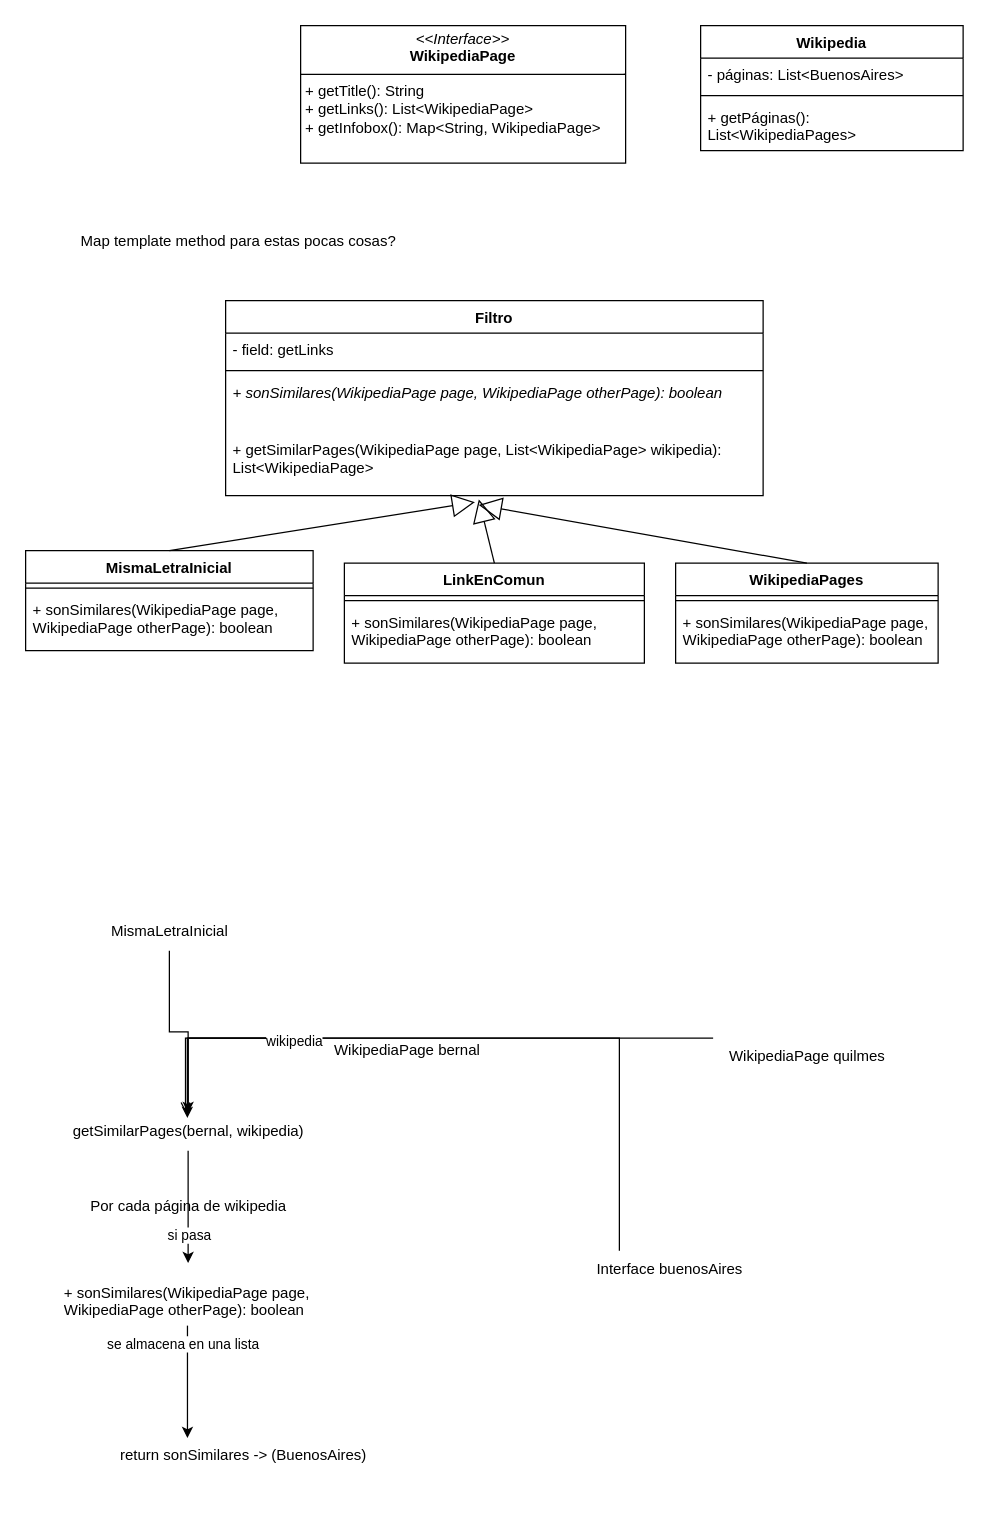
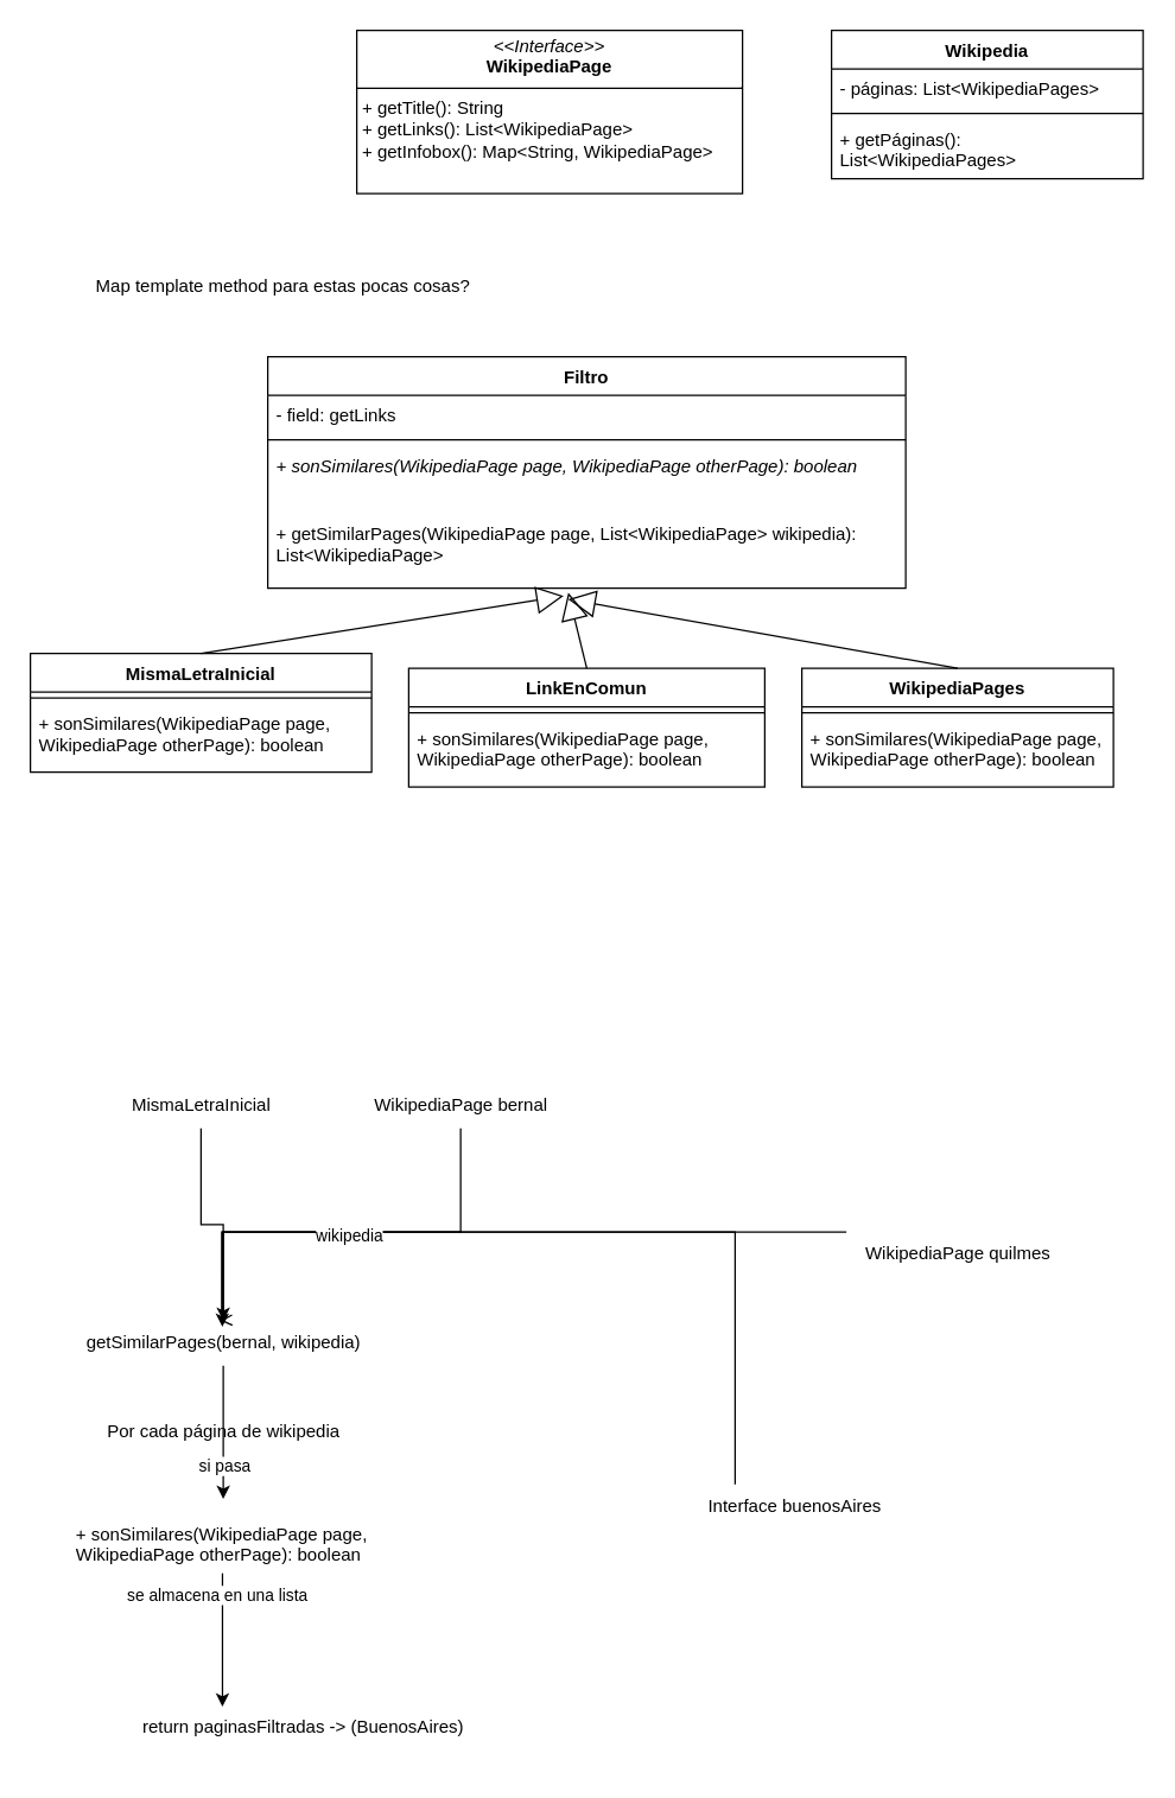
  <mxCell id="0" />
  <mxCell id="1" parent="0" />
  <mxCell id="2" value="WikipediaPages" style="swimlane;fontStyle=1;align=center;verticalAlign=top;childLayout=stackLayout;horizontal=1;startSize=26;horizontalStack=0;resizeParent=1;resizeParentMax=0;resizeLast=0;collapsible=1;marginBottom=0;whiteSpace=wrap;html=1;" vertex="1" parent="1"><mxGeometry x="540" y="450" width="210" height="80" as="geometry" /></mxCell>
  <mxCell id="3" value="" style="line;strokeWidth=1;fillColor=none;align=left;verticalAlign=middle;spacingTop=-1;spacingLeft=3;spacingRight=3;rotatable=0;labelPosition=right;points=[];portConstraint=eastwest;strokeColor=inherit;" vertex="1" parent="2"><mxGeometry y="26" width="210" height="8" as="geometry" /></mxCell>
  <mxCell id="4" value="+ sonSimilares(WikipediaPage page, WikipediaPage otherPage): boolean" style="text;strokeColor=none;fillColor=none;align=left;verticalAlign=top;spacingLeft=4;spacingRight=4;overflow=hidden;rotatable=0;points=[[0,0.5],[1,0.5]];portConstraint=eastwest;whiteSpace=wrap;html=1;" vertex="1" parent="2"><mxGeometry y="34" width="210" height="46" as="geometry" /></mxCell>
  <mxCell id="5" value="MismaLetraInicial" style="swimlane;fontStyle=1;align=center;verticalAlign=top;childLayout=stackLayout;horizontal=1;startSize=26;horizontalStack=0;resizeParent=1;resizeParentMax=0;resizeLast=0;collapsible=1;marginBottom=0;whiteSpace=wrap;html=1;" vertex="1" parent="1"><mxGeometry x="20" y="440" width="230" height="80" as="geometry" /></mxCell>
  <mxCell id="6" value="" style="line;strokeWidth=1;fillColor=none;align=left;verticalAlign=middle;spacingTop=-1;spacingLeft=3;spacingRight=3;rotatable=0;labelPosition=right;points=[];portConstraint=eastwest;strokeColor=inherit;" vertex="1" parent="5"><mxGeometry y="26" width="230" height="8" as="geometry" /></mxCell>
  <mxCell id="7" value="+ sonSimilares(WikipediaPage page, WikipediaPage otherPage): boolean" style="text;strokeColor=none;fillColor=none;align=left;verticalAlign=top;spacingLeft=4;spacingRight=4;overflow=hidden;rotatable=0;points=[[0,0.5],[1,0.5]];portConstraint=eastwest;whiteSpace=wrap;html=1;" vertex="1" parent="5"><mxGeometry y="34" width="230" height="46" as="geometry" /></mxCell>
  <mxCell id="8" value="Wikipedia" style="swimlane;fontStyle=1;align=center;verticalAlign=top;childLayout=stackLayout;horizontal=1;startSize=26;horizontalStack=0;resizeParent=1;resizeParentMax=0;resizeLast=0;collapsible=1;marginBottom=0;whiteSpace=wrap;html=1;" vertex="1" parent="1"><mxGeometry x="560" y="20" width="210" height="100" as="geometry" /></mxCell>
- <mxCell id="9" value="- páginas: List&amp;lt;BuenosAires&amp;gt;" style="text;strokeColor=none;fillColor=none;align=left;verticalAlign=top;spacingLeft=4;spacingRight=4;overflow=hidden;rotatable=0;points=[[0,0.5],[1,0.5]];portConstraint=eastwest;whiteSpace=wrap;html=1;" vertex="1" parent="8"><mxGeometry y="26" width="210" height="26" as="geometry" /></mxCell>
+ <mxCell id="9" value="- páginas: List&amp;lt;WikipediaPages&amp;gt;" style="text;strokeColor=none;fillColor=none;align=left;verticalAlign=top;spacingLeft=4;spacingRight=4;overflow=hidden;rotatable=0;points=[[0,0.5],[1,0.5]];portConstraint=eastwest;whiteSpace=wrap;html=1;" vertex="1" parent="8"><mxGeometry y="26" width="210" height="26" as="geometry" /></mxCell>
  <mxCell id="10" value="" style="line;strokeWidth=1;fillColor=none;align=left;verticalAlign=middle;spacingTop=-1;spacingLeft=3;spacingRight=3;rotatable=0;labelPosition=right;points=[];portConstraint=eastwest;strokeColor=inherit;" vertex="1" parent="8"><mxGeometry y="52" width="210" height="8" as="geometry" /></mxCell>
  <mxCell id="11" value="+ getPáginas(): List&amp;lt;WikipediaPages&amp;gt;" style="text;strokeColor=none;fillColor=none;align=left;verticalAlign=top;spacingLeft=4;spacingRight=4;overflow=hidden;rotatable=0;points=[[0,0.5],[1,0.5]];portConstraint=eastwest;whiteSpace=wrap;html=1;" vertex="1" parent="8"><mxGeometry y="60" width="210" height="40" as="geometry" /></mxCell>
  <mxCell id="12" value="Filtro" style="swimlane;fontStyle=1;align=center;verticalAlign=top;childLayout=stackLayout;horizontal=1;startSize=26;horizontalStack=0;resizeParent=1;resizeParentMax=0;resizeLast=0;collapsible=1;marginBottom=0;whiteSpace=wrap;html=1;" vertex="1" parent="1"><mxGeometry x="180" y="240" width="430" height="156" as="geometry" /></mxCell>
  <mxCell id="13" value="- field: getLinks" style="text;strokeColor=none;fillColor=none;align=left;verticalAlign=top;spacingLeft=4;spacingRight=4;overflow=hidden;rotatable=0;points=[[0,0.5],[1,0.5]];portConstraint=eastwest;whiteSpace=wrap;html=1;" vertex="1" parent="12"><mxGeometry y="26" width="430" height="26" as="geometry" /></mxCell>
  <mxCell id="14" value="" style="line;strokeWidth=1;fillColor=none;align=left;verticalAlign=middle;spacingTop=-1;spacingLeft=3;spacingRight=3;rotatable=0;labelPosition=right;points=[];portConstraint=eastwest;strokeColor=inherit;" vertex="1" parent="12"><mxGeometry y="52" width="430" height="8" as="geometry" /></mxCell>
  <mxCell id="15" value="+&amp;nbsp;&lt;span style=&quot;&quot;&gt;sonSimilares&lt;/span&gt;(WikipediaPage page, WikipediaPage otherPage): boolean" style="text;strokeColor=none;fillColor=none;align=left;verticalAlign=top;spacingLeft=4;spacingRight=4;overflow=hidden;rotatable=0;points=[[0,0.5],[1,0.5]];portConstraint=eastwest;whiteSpace=wrap;html=1;fontStyle=2" vertex="1" parent="12"><mxGeometry y="60" width="430" height="46" as="geometry" /></mxCell>
  <mxCell id="16" value="+ getSimilarPages(WikipediaPage page, List&amp;lt;WikipediaPage&amp;gt; wikipedia): List&amp;lt;WikipediaPage&amp;gt;" style="text;strokeColor=none;fillColor=none;align=left;verticalAlign=top;spacingLeft=4;spacingRight=4;overflow=hidden;rotatable=0;points=[[0,0.5],[1,0.5]];portConstraint=eastwest;whiteSpace=wrap;html=1;" vertex="1" parent="12"><mxGeometry y="106" width="430" height="50" as="geometry" /></mxCell>
  <mxCell id="17" value="&lt;p style=&quot;margin:0px;margin-top:4px;text-align:center;&quot;&gt;&lt;i&gt;&amp;lt;&amp;lt;Interface&amp;gt;&amp;gt;&lt;/i&gt;&lt;br&gt;&lt;b&gt;WikipediaPage&lt;/b&gt;&lt;/p&gt;&lt;hr size=&quot;1&quot; style=&quot;border-style:solid;&quot;&gt;&lt;p style=&quot;margin:0px;margin-left:4px;&quot;&gt;&lt;/p&gt;&lt;p style=&quot;margin:0px;margin-left:4px;&quot;&gt;+ getTitle(): String&lt;br&gt;+ getLinks(): List&amp;lt;WikipediaPage&amp;gt;&lt;/p&gt;&lt;p style=&quot;margin:0px;margin-left:4px;&quot;&gt;+ getInfobox(): Map&amp;lt;String, WikipediaPage&amp;gt;&lt;br&gt;&lt;/p&gt;" style="verticalAlign=top;align=left;overflow=fill;html=1;whiteSpace=wrap;" vertex="1" parent="1"><mxGeometry x="240" y="20" width="260" height="110" as="geometry" /></mxCell>
  <mxCell id="18" value="LinkEnComun" style="swimlane;fontStyle=1;align=center;verticalAlign=top;childLayout=stackLayout;horizontal=1;startSize=26;horizontalStack=0;resizeParent=1;resizeParentMax=0;resizeLast=0;collapsible=1;marginBottom=0;whiteSpace=wrap;html=1;" vertex="1" parent="1"><mxGeometry x="275" y="450" width="240" height="80" as="geometry" /></mxCell>
  <mxCell id="19" value="" style="line;strokeWidth=1;fillColor=none;align=left;verticalAlign=middle;spacingTop=-1;spacingLeft=3;spacingRight=3;rotatable=0;labelPosition=right;points=[];portConstraint=eastwest;strokeColor=inherit;" vertex="1" parent="18"><mxGeometry y="26" width="240" height="8" as="geometry" /></mxCell>
  <mxCell id="20" value="+ sonSimilares(WikipediaPage page, WikipediaPage otherPage): boolean" style="text;strokeColor=none;fillColor=none;align=left;verticalAlign=top;spacingLeft=4;spacingRight=4;overflow=hidden;rotatable=0;points=[[0,0.5],[1,0.5]];portConstraint=eastwest;whiteSpace=wrap;html=1;" vertex="1" parent="18"><mxGeometry y="34" width="240" height="46" as="geometry" /></mxCell>
  <mxCell id="21" value="" style="endArrow=block;endSize=16;endFill=0;html=1;rounded=0;exitX=0.5;exitY=0;exitDx=0;exitDy=0;entryX=0.464;entryY=1.104;entryDx=0;entryDy=0;entryPerimeter=0;" edge="1" parent="1" source="5" target="16"><mxGeometry width="160" relative="1" as="geometry"><mxPoint x="330" y="370" as="sourcePoint" /><mxPoint x="490" y="370" as="targetPoint" /></mxGeometry></mxCell>
  <mxCell id="22" value="" style="endArrow=block;endSize=16;endFill=0;html=1;rounded=0;exitX=0.5;exitY=0;exitDx=0;exitDy=0;entryX=0.471;entryY=1.06;entryDx=0;entryDy=0;entryPerimeter=0;" edge="1" parent="1" source="18" target="16"><mxGeometry width="160" relative="1" as="geometry"><mxPoint x="120" y="450" as="sourcePoint" /><mxPoint x="390" y="360" as="targetPoint" /></mxGeometry></mxCell>
  <mxCell id="23" value="" style="endArrow=block;endSize=16;endFill=0;html=1;rounded=0;exitX=0.5;exitY=0;exitDx=0;exitDy=0;entryX=0.471;entryY=1.149;entryDx=0;entryDy=0;entryPerimeter=0;" edge="1" parent="1" source="2" target="16"><mxGeometry width="160" relative="1" as="geometry"><mxPoint x="520" y="440" as="sourcePoint" /><mxPoint x="520" y="340" as="targetPoint" /></mxGeometry></mxCell>
  <mxCell id="24" value="Map template method para estas pocas cosas?" style="text;html=1;align=center;verticalAlign=middle;resizable=0;points=[];autosize=1;strokeColor=none;fillColor=none;" vertex="1" parent="1"><mxGeometry x="50" y="178" width="280" height="30" as="geometry" /></mxCell>
  <mxCell id="25" style="edgeStyle=orthogonalEdgeStyle;rounded=0;orthogonalLoop=1;jettySize=auto;html=1;" edge="1" parent="1" source="26" target="30"><mxGeometry relative="1" as="geometry" /></mxCell>
  <mxCell id="26" value="MismaLetraInicial" style="text;html=1;align=center;verticalAlign=middle;resizable=0;points=[];autosize=1;strokeColor=none;fillColor=none;" vertex="1" parent="1"><mxGeometry x="75" y="730" width="120" height="30" as="geometry" /></mxCell>
- <mxCell id="27" value="WikipediaPage bernal" style="text;html=1;align=center;verticalAlign=middle;resizable=0;points=[];autosize=1;strokeColor=none;fillColor=none;" vertex="1" parent="1"><mxGeometry x="255" y="825" width="140" height="30" as="geometry" /></mxCell>
+ <mxCell id="27" value="WikipediaPage bernal" style="text;html=1;align=center;verticalAlign=middle;resizable=0;points=[];autosize=1;strokeColor=none;fillColor=none;" vertex="1" parent="1"><mxGeometry x="240" y="730" width="140" height="30" as="geometry" /></mxCell>
  <mxCell id="28" style="edgeStyle=orthogonalEdgeStyle;rounded=0;orthogonalLoop=1;jettySize=auto;html=1;" edge="1" parent="1" source="30"><mxGeometry relative="1" as="geometry"><mxPoint x="150" y="1010" as="targetPoint" /></mxGeometry></mxCell>
  <mxCell id="29" value="si pasa" style="edgeLabel;html=1;align=center;verticalAlign=middle;resizable=0;points=[];" vertex="1" connectable="0" parent="28"><mxGeometry x="0.503" relative="1" as="geometry"><mxPoint as="offset" /></mxGeometry></mxCell>
  <mxCell id="30" value="getSimilarPages(bernal, wikipedia)" style="text;html=1;align=center;verticalAlign=middle;resizable=0;points=[];autosize=1;strokeColor=none;fillColor=none;" vertex="1" parent="1"><mxGeometry x="45" y="890" width="210" height="30" as="geometry" /></mxCell>
  <mxCell id="31" style="edgeStyle=orthogonalEdgeStyle;rounded=0;orthogonalLoop=1;jettySize=auto;html=1;entryX=0.49;entryY=-0.012;entryDx=0;entryDy=0;entryPerimeter=0;endArrow=open;" edge="1" parent="1" source="27" target="30"><mxGeometry relative="1" as="geometry"><Array as="points"><mxPoint x="310" y="830" /><mxPoint x="149" y="830" /></Array></mxGeometry></mxCell>
  <mxCell id="32" style="edgeStyle=orthogonalEdgeStyle;rounded=0;orthogonalLoop=1;jettySize=auto;html=1;endArrow=none;" edge="1" parent="1" source="33" target="30"><mxGeometry relative="1" as="geometry"><Array as="points"><mxPoint x="474" y="830" /><mxPoint x="150" y="830" /></Array></mxGeometry></mxCell>
  <mxCell id="33" value="WikipediaPage quilmes" style="text;html=1;align=center;verticalAlign=middle;resizable=0;points=[];autosize=1;strokeColor=none;fillColor=none;" vertex="1" parent="1"><mxGeometry x="570" y="830" width="150" height="30" as="geometry" /></mxCell>
  <mxCell id="34" value="Interface buenosAires" style="text;html=1;align=center;verticalAlign=middle;resizable=0;points=[];autosize=1;strokeColor=none;fillColor=none;" vertex="1" parent="1"><mxGeometry x="450" y="1000" width="170" height="30" as="geometry" /></mxCell>
  <mxCell id="35" style="edgeStyle=orthogonalEdgeStyle;rounded=0;orthogonalLoop=1;jettySize=auto;html=1;entryX=0.497;entryY=0.128;entryDx=0;entryDy=0;entryPerimeter=0;" edge="1" parent="1" source="34" target="30"><mxGeometry relative="1" as="geometry"><Array as="points"><mxPoint x="495" y="830" /><mxPoint x="150" y="830" /></Array></mxGeometry></mxCell>
  <mxCell id="36" value="wikipedia" style="edgeLabel;html=1;align=center;verticalAlign=middle;resizable=0;points=[];" vertex="1" connectable="0" parent="35"><mxGeometry x="0.488" y="2" relative="1" as="geometry"><mxPoint as="offset" /></mxGeometry></mxCell>
  <mxCell id="37" value="+ sonSimilares(WikipediaPage page, WikipediaPage otherPage): boolean" style="text;strokeColor=none;fillColor=none;align=left;verticalAlign=top;spacingLeft=4;spacingRight=4;overflow=hidden;rotatable=0;points=[[0,0.5],[1,0.5]];portConstraint=eastwest;whiteSpace=wrap;html=1;" vertex="1" parent="1"><mxGeometry x="45" y="1020" width="230" height="40" as="geometry" /></mxCell>
  <mxCell id="38" value="Por cada página de wikipedia" style="text;html=1;align=center;verticalAlign=middle;resizable=0;points=[];autosize=1;strokeColor=none;fillColor=none;" vertex="1" parent="1"><mxGeometry y="950" width="180" height="30" as="geometry" x="60" /></mxCell>
  <mxCell id="39" style="edgeStyle=orthogonalEdgeStyle;rounded=0;orthogonalLoop=1;jettySize=auto;html=1;" edge="1" parent="1"><mxGeometry relative="1" as="geometry"><mxPoint x="149.47" y="1150" as="targetPoint" /><mxPoint x="149.47" y="1060" as="sourcePoint" /></mxGeometry></mxCell>
  <mxCell id="40" value="se almacena en una lista" style="edgeLabel;html=1;align=center;verticalAlign=middle;resizable=0;points=[];" vertex="1" connectable="0" parent="39"><mxGeometry x="-0.692" y="-4" relative="1" as="geometry"><mxPoint as="offset" /></mxGeometry></mxCell>
- <mxCell id="41" value="return sonSimilares -&amp;gt; (BuenosAires)" style="text;strokeColor=none;fillColor=none;align=left;verticalAlign=top;spacingLeft=4;spacingRight=4;overflow=hidden;rotatable=0;points=[[0,0.5],[1,0.5]];portConstraint=eastwest;whiteSpace=wrap;html=1;" vertex="1" parent="1"><mxGeometry x="90" y="1150" width="230" height="40" as="geometry" /></mxCell>
+ <mxCell id="41" value="return paginasFiltradas -&amp;gt; (BuenosAires)" style="text;strokeColor=none;fillColor=none;align=left;verticalAlign=top;spacingLeft=4;spacingRight=4;overflow=hidden;rotatable=0;points=[[0,0.5],[1,0.5]];portConstraint=eastwest;whiteSpace=wrap;html=1;" vertex="1" parent="1"><mxGeometry x="90" y="1150" width="230" height="40" as="geometry" /></mxCell>
